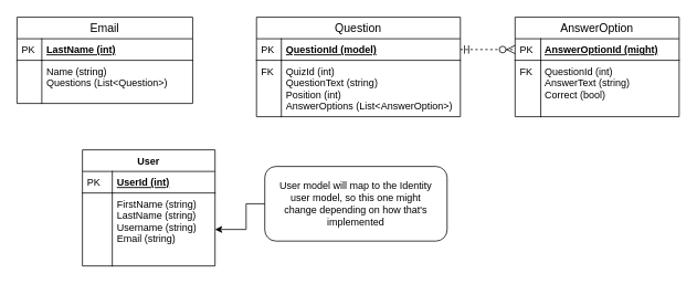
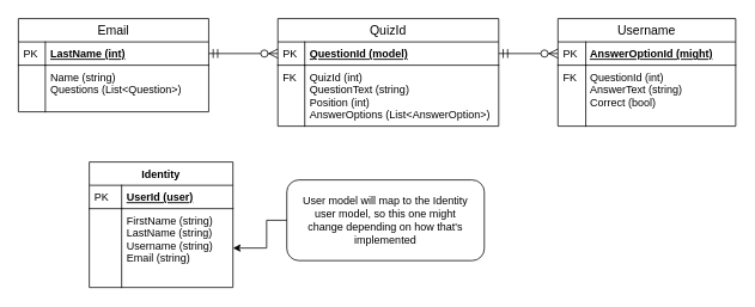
  <mxCell id="0" />
  <mxCell id="1" parent="0" />
+ <mxCell id="2" value="" style="edgeStyle=orthogonalEdgeStyle;endArrow=ERzeroToMany;startArrow=ERmandOne;shadow=0;strokeWidth=1;endSize=8;startSize=8;exitX=1;exitY=0.5;exitDx=0;exitDy=0;entryX=0;entryY=0.5;entryDx=0;entryDy=0;" parent="1" source="5" target="11" edge="1"><mxGeometry width="100" height="100" relative="1" as="geometry"><mxPoint x="1029" y="480" as="sourcePoint" /><mxPoint x="1109" y="480" as="targetPoint" /></mxGeometry></mxCell>
  <mxCell id="3" value="" style="group" parent="1" vertex="1" connectable="0"><mxGeometry x="99" y="20" width="212" height="120" as="geometry" /></mxCell>
  <mxCell id="4" value="Email" style="swimlane;fontStyle=0;childLayout=stackLayout;horizontal=1;startSize=26;horizontalStack=0;resizeParent=1;resizeParentMax=0;resizeLast=0;collapsible=1;marginBottom=0;align=center;fontSize=14;" parent="3" vertex="1"><mxGeometry x="-79" width="212" height="104" as="geometry"><mxRectangle x="90" y="260" width="60" height="26" as="alternateBounds" /></mxGeometry></mxCell>
  <mxCell id="5" value="LastName (int)" style="shape=partialRectangle;top=0;left=0;right=0;bottom=1;align=left;verticalAlign=middle;fillColor=none;spacingLeft=34;spacingRight=4;overflow=hidden;rotatable=0;points=[[0,0.5],[1,0.5]];portConstraint=eastwest;dropTarget=0;fontStyle=5;fontSize=12;" parent="4" vertex="1"><mxGeometry y="26" width="212" height="26" as="geometry" /></mxCell>
  <mxCell id="6" value="PK" style="shape=partialRectangle;top=0;left=0;bottom=0;fillColor=none;align=left;verticalAlign=middle;spacingLeft=4;spacingRight=4;overflow=hidden;rotatable=0;points=[];portConstraint=eastwest;part=1;fontSize=12;" parent="5" vertex="1" connectable="0"><mxGeometry width="30" height="26" as="geometry" /></mxCell>
  <mxCell id="7" value="Name (string)&#10;Questions (List&lt;Question&gt;)" style="shape=partialRectangle;top=0;left=0;right=0;bottom=0;align=left;verticalAlign=top;fillColor=none;spacingLeft=34;spacingRight=4;overflow=hidden;rotatable=0;points=[[0,0.5],[1,0.5]];portConstraint=eastwest;dropTarget=0;fontSize=12;" parent="4" vertex="1"><mxGeometry y="52" width="212" height="52" as="geometry" /></mxCell>
  <mxCell id="8" value="" style="shape=partialRectangle;top=0;left=0;bottom=0;fillColor=none;align=left;verticalAlign=top;spacingLeft=4;spacingRight=4;overflow=hidden;rotatable=0;points=[];portConstraint=eastwest;part=1;fontSize=12;" parent="7" vertex="1" connectable="0"><mxGeometry width="30" height="52" as="geometry" /></mxCell>
  <mxCell id="9" value="" style="group" parent="1" vertex="1" connectable="0"><mxGeometry x="309" y="20" width="246" height="120" as="geometry" /></mxCell>
- <mxCell id="10" value="Question" style="swimlane;fontStyle=0;childLayout=stackLayout;horizontal=1;startSize=26;horizontalStack=0;resizeParent=1;resizeParentMax=0;resizeLast=0;collapsible=1;marginBottom=0;align=center;fontSize=14;" parent="9" vertex="1"><mxGeometry width="246" height="120" as="geometry"><mxRectangle x="90" y="260" width="60" height="26" as="alternateBounds" /></mxGeometry></mxCell>
+ <mxCell id="10" value="QuizId" style="swimlane;fontStyle=0;childLayout=stackLayout;horizontal=1;startSize=26;horizontalStack=0;resizeParent=1;resizeParentMax=0;resizeLast=0;collapsible=1;marginBottom=0;align=center;fontSize=14;" parent="9" vertex="1"><mxGeometry width="246" height="120" as="geometry"><mxRectangle x="90" y="260" width="60" height="26" as="alternateBounds" /></mxGeometry></mxCell>
  <mxCell id="11" value="QuestionId (model)" style="shape=partialRectangle;top=0;left=0;right=0;bottom=1;align=left;verticalAlign=middle;fillColor=none;spacingLeft=34;spacingRight=4;overflow=hidden;rotatable=0;points=[[0,0.5],[1,0.5]];portConstraint=eastwest;dropTarget=0;fontStyle=5;fontSize=12;" parent="10" vertex="1"><mxGeometry y="26" width="246" height="26" as="geometry" /></mxCell>
  <mxCell id="12" value="PK" style="shape=partialRectangle;top=0;left=0;bottom=0;fillColor=none;align=left;verticalAlign=middle;spacingLeft=4;spacingRight=4;overflow=hidden;rotatable=0;points=[];portConstraint=eastwest;part=1;fontSize=12;" parent="11" vertex="1" connectable="0"><mxGeometry width="30" height="26" as="geometry" /></mxCell>
  <mxCell id="13" value="QuizId (int)&#10;QuestionText (string)&#10;Position (int)&#10;AnswerOptions (List&lt;AnswerOption&gt;)" style="shape=partialRectangle;top=0;left=0;right=0;bottom=0;align=left;verticalAlign=top;fillColor=none;spacingLeft=34;spacingRight=4;overflow=hidden;rotatable=0;points=[[0,0.5],[1,0.5]];portConstraint=eastwest;dropTarget=0;fontSize=12;" parent="10" vertex="1"><mxGeometry y="52" width="246" height="68" as="geometry" /></mxCell>
  <mxCell id="14" value="FK" style="shape=partialRectangle;top=0;left=0;bottom=0;fillColor=none;align=left;verticalAlign=top;spacingLeft=4;spacingRight=4;overflow=hidden;rotatable=0;points=[];portConstraint=eastwest;part=1;fontSize=12;" parent="13" vertex="1" connectable="0"><mxGeometry width="30" height="68" as="geometry" /></mxCell>
  <mxCell id="15" value="" style="group" parent="1" vertex="1" connectable="0"><mxGeometry x="621" y="20" width="198" height="120" as="geometry" /></mxCell>
- <mxCell id="16" value="AnswerOption" style="swimlane;fontStyle=0;childLayout=stackLayout;horizontal=1;startSize=26;horizontalStack=0;resizeParent=1;resizeParentMax=0;resizeLast=0;collapsible=1;marginBottom=0;align=center;fontSize=14;" parent="15" vertex="1"><mxGeometry width="198" height="120" as="geometry"><mxRectangle x="90" y="260" width="60" height="26" as="alternateBounds" /></mxGeometry></mxCell>
+ <mxCell id="16" value="Username" style="swimlane;fontStyle=0;childLayout=stackLayout;horizontal=1;startSize=26;horizontalStack=0;resizeParent=1;resizeParentMax=0;resizeLast=0;collapsible=1;marginBottom=0;align=center;fontSize=14;" parent="15" vertex="1"><mxGeometry width="198" height="120" as="geometry"><mxRectangle x="90" y="260" width="60" height="26" as="alternateBounds" /></mxGeometry></mxCell>
  <mxCell id="17" value="AnswerOptionId (might)" style="shape=partialRectangle;top=0;left=0;right=0;bottom=1;align=left;verticalAlign=middle;fillColor=none;spacingLeft=34;spacingRight=4;overflow=hidden;rotatable=0;points=[[0,0.5],[1,0.5]];portConstraint=eastwest;dropTarget=0;fontStyle=5;fontSize=12;" parent="16" vertex="1"><mxGeometry y="26" width="198" height="26" as="geometry" /></mxCell>
  <mxCell id="18" value="PK" style="shape=partialRectangle;top=0;left=0;bottom=0;fillColor=none;align=left;verticalAlign=middle;spacingLeft=4;spacingRight=4;overflow=hidden;rotatable=0;points=[];portConstraint=eastwest;part=1;fontSize=12;" parent="17" vertex="1" connectable="0"><mxGeometry width="31" height="26" as="geometry" /></mxCell>
  <mxCell id="19" value="QuestionId (int)&#10;AnswerText (string)&#10;Correct (bool)&#10;" style="shape=partialRectangle;top=0;left=0;right=0;bottom=0;align=left;verticalAlign=top;fillColor=none;spacingLeft=34;spacingRight=4;overflow=hidden;rotatable=0;points=[[0,0.5],[1,0.5]];portConstraint=eastwest;dropTarget=0;fontSize=12;" parent="16" vertex="1"><mxGeometry y="52" width="198" height="68" as="geometry" /></mxCell>
  <mxCell id="20" value="FK" style="shape=partialRectangle;top=0;left=0;bottom=0;fillColor=none;align=left;verticalAlign=top;spacingLeft=4;spacingRight=4;overflow=hidden;rotatable=0;points=[];portConstraint=eastwest;part=1;fontSize=12;" parent="19" vertex="1" connectable="0"><mxGeometry width="31" height="68" as="geometry" /></mxCell>
- <mxCell id="21" value="" style="edgeStyle=orthogonalEdgeStyle;endArrow=ERzeroToMany;startArrow=ERmandOne;shadow=0;strokeWidth=1;endSize=8;startSize=8;exitX=1;exitY=0.5;exitDx=0;exitDy=0;entryX=0;entryY=0.5;entryDx=0;entryDy=0;dashed=1;" parent="1" source="11" target="17" edge="1"><mxGeometry width="100" height="100" relative="1" as="geometry"><mxPoint x="1279" y="470" as="sourcePoint" /><mxPoint x="1359" y="470" as="targetPoint" /></mxGeometry></mxCell>
- <mxCell id="22" value="User" style="swimlane;fontStyle=1;childLayout=stackLayout;horizontal=1;startSize=26;horizontalStack=0;resizeParent=1;resizeLast=0;collapsible=1;marginBottom=0;rounded=0;shadow=0;strokeWidth=1;" parent="1" vertex="1"><mxGeometry x="99" y="180" width="160" height="140" as="geometry"><mxRectangle x="160" y="120" width="160" height="26" as="alternateBounds" /></mxGeometry></mxCell>
- <mxCell id="23" value="UserId (int)" style="shape=partialRectangle;top=0;left=0;right=0;bottom=1;align=left;verticalAlign=top;fillColor=none;spacingLeft=40;spacingRight=4;overflow=hidden;rotatable=0;points=[[0,0.5],[1,0.5]];portConstraint=eastwest;dropTarget=0;rounded=0;shadow=0;strokeWidth=1;fontStyle=5" parent="22" vertex="1"><mxGeometry y="26" width="160" height="26" as="geometry" /></mxCell>
+ <mxCell id="21" value="" style="edgeStyle=orthogonalEdgeStyle;endArrow=ERzeroToMany;startArrow=ERmandOne;shadow=0;strokeWidth=1;endSize=8;startSize=8;exitX=1;exitY=0.5;exitDx=0;exitDy=0;entryX=0;entryY=0.5;entryDx=0;entryDy=0;" parent="1" source="11" target="17" edge="1"><mxGeometry width="100" height="100" relative="1" as="geometry"><mxPoint x="1279" y="470" as="sourcePoint" /><mxPoint x="1359" y="470" as="targetPoint" /></mxGeometry></mxCell>
+ <mxCell id="22" value="Identity" style="swimlane;fontStyle=1;childLayout=stackLayout;horizontal=1;startSize=26;horizontalStack=0;resizeParent=1;resizeLast=0;collapsible=1;marginBottom=0;rounded=0;shadow=0;strokeWidth=1;" parent="1" vertex="1"><mxGeometry x="99" y="180" width="160" height="140" as="geometry"><mxRectangle x="160" y="120" width="160" height="26" as="alternateBounds" /></mxGeometry></mxCell>
+ <mxCell id="23" value="UserId (user)" style="shape=partialRectangle;top=0;left=0;right=0;bottom=1;align=left;verticalAlign=top;fillColor=none;spacingLeft=40;spacingRight=4;overflow=hidden;rotatable=0;points=[[0,0.5],[1,0.5]];portConstraint=eastwest;dropTarget=0;rounded=0;shadow=0;strokeWidth=1;fontStyle=5" parent="22" vertex="1"><mxGeometry y="26" width="160" height="26" as="geometry" /></mxCell>
  <mxCell id="24" value="PK" style="shape=partialRectangle;top=0;left=0;bottom=0;fillColor=none;align=left;verticalAlign=top;spacingLeft=4;spacingRight=4;overflow=hidden;rotatable=0;points=[];portConstraint=eastwest;part=1;" parent="23" vertex="1" connectable="0"><mxGeometry width="36" height="26" as="geometry" /></mxCell>
  <mxCell id="25" value="FirstName (string)&#10;LastName (string)&#10;Username (string)&#10;Email (string)" style="shape=partialRectangle;top=0;left=0;right=0;bottom=0;align=left;verticalAlign=top;fillColor=none;spacingLeft=40;spacingRight=4;overflow=hidden;rotatable=0;points=[[0,0.5],[1,0.5]];portConstraint=eastwest;dropTarget=0;rounded=0;shadow=0;strokeWidth=1;" parent="22" vertex="1"><mxGeometry y="52" width="160" height="88" as="geometry" /></mxCell>
  <mxCell id="26" value="" style="shape=partialRectangle;top=0;left=0;bottom=0;fillColor=none;align=left;verticalAlign=top;spacingLeft=4;spacingRight=4;overflow=hidden;rotatable=0;points=[];portConstraint=eastwest;part=1;" parent="25" vertex="1" connectable="0"><mxGeometry width="36" height="88" as="geometry" /></mxCell>
  <mxCell id="27" value="" style="edgeStyle=orthogonalEdgeStyle;rounded=0;orthogonalLoop=1;jettySize=auto;html=1;" parent="1" source="30" target="25" edge="1"><mxGeometry relative="1" as="geometry" /></mxCell>
  <mxCell id="28" value="" style="group" parent="1" vertex="1" connectable="0"><mxGeometry x="319" y="200" width="220" height="90" as="geometry" /></mxCell>
  <mxCell id="29" value="" style="rounded=1;whiteSpace=wrap;html=1;" parent="28" vertex="1"><mxGeometry width="220" height="90" as="geometry" /></mxCell>
  <mxCell id="30" value="User model will map to the Identity user model, so this one might change depending on how that's implemented" style="text;html=1;strokeColor=none;fillColor=none;align=center;verticalAlign=middle;whiteSpace=wrap;rounded=0;" parent="28" vertex="1"><mxGeometry x="15" width="190" height="90" as="geometry" /></mxCell>
